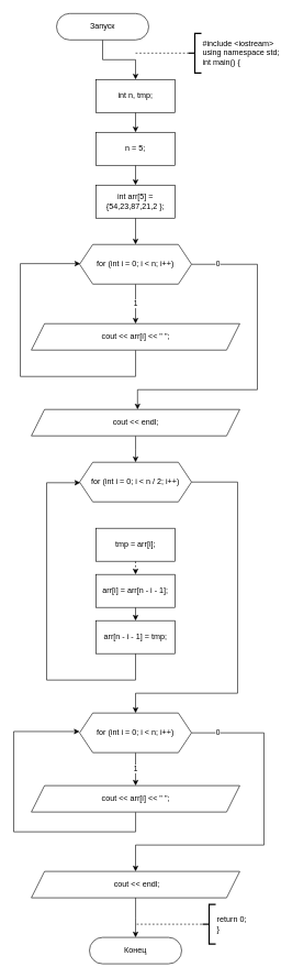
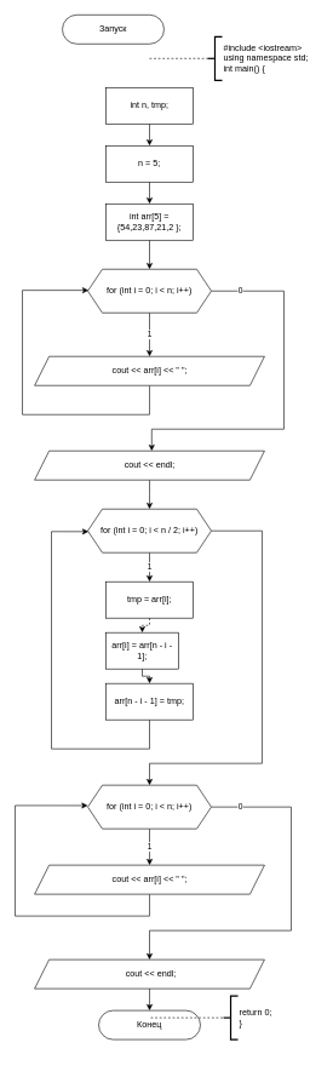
  <mxCell id="0" />
  <mxCell id="1" parent="0" />
- <mxCell id="2" style="edgeStyle=orthogonalEdgeStyle;rounded=0;orthogonalLoop=1;jettySize=auto;html=1;" parent="1" source="3" target="5" edge="1"><mxGeometry relative="1" as="geometry" /></mxCell>
  <mxCell id="3" value="Запуск" style="rounded=1;whiteSpace=wrap;html=1;arcSize=50;" parent="1" vertex="1"><mxGeometry x="85" y="20" width="140" height="40" as="geometry" /></mxCell>
  <mxCell id="4" style="edgeStyle=none;html=1;" parent="1" source="5" edge="1"><mxGeometry relative="1" as="geometry"><mxPoint x="205" y="200" as="targetPoint" /></mxGeometry></mxCell>
  <mxCell id="5" value="int n, tmp;" style="rounded=0;whiteSpace=wrap;html=1;" parent="1" vertex="1"><mxGeometry x="145" y="120" width="120" height="50" as="geometry" /></mxCell>
  <mxCell id="6" value="#include &amp;lt;iostream&amp;gt;&lt;br&gt;using namespace std;&lt;br&gt;int main() {" style="strokeWidth=2;html=1;shape=mxgraph.flowchart.annotation_2;align=left;labelPosition=right;pointerEvents=1;" parent="1" vertex="1"><mxGeometry x="285" y="50" width="20" height="60" as="geometry" /></mxCell>
  <mxCell id="7" value="" style="endArrow=none;dashed=1;html=1;entryX=0;entryY=0.5;entryDx=0;entryDy=0;entryPerimeter=0;" parent="1" target="6" edge="1"><mxGeometry width="50" height="50" relative="1" as="geometry"><mxPoint x="205" y="80" as="sourcePoint" /><mxPoint x="295" y="70" as="targetPoint" /></mxGeometry></mxCell>
- <mxCell id="8" value="Конец" style="rounded=1;whiteSpace=wrap;html=1;arcSize=50;" parent="1" vertex="1"><mxGeometry x="135" y="1420" width="140" height="40" as="geometry" /></mxCell>
+ <mxCell id="8" value="Конец" style="rounded=1;whiteSpace=wrap;html=1;arcSize=50;" parent="1" vertex="1"><mxGeometry x="135" y="1390" width="140" height="40" as="geometry" /></mxCell>
  <mxCell id="9" value="return 0;&lt;br&gt;}" style="strokeWidth=2;html=1;shape=mxgraph.flowchart.annotation_2;align=left;labelPosition=right;pointerEvents=1;" parent="1" vertex="1"><mxGeometry x="306.75" y="1370" width="20" height="60" as="geometry" /></mxCell>
  <mxCell id="10" value="" style="endArrow=none;dashed=1;html=1;entryX=0;entryY=0.5;entryDx=0;entryDy=0;entryPerimeter=0;" parent="1" edge="1"><mxGeometry width="50" height="50" relative="1" as="geometry"><mxPoint x="206.75" y="1400" as="sourcePoint" /><mxPoint x="306.75" y="1400" as="targetPoint" /></mxGeometry></mxCell>
  <mxCell id="11" style="edgeStyle=none;html=1;" parent="1" source="12" edge="1"><mxGeometry relative="1" as="geometry"><mxPoint x="205" y="280" as="targetPoint" /></mxGeometry></mxCell>
  <mxCell id="12" value="n = 5;" style="rounded=0;whiteSpace=wrap;html=1;" parent="1" vertex="1"><mxGeometry x="145" y="200" width="120" height="50" as="geometry" /></mxCell>
  <mxCell id="13" value="" style="edgeStyle=none;html=1;" parent="1" source="14" target="17" edge="1"><mxGeometry relative="1" as="geometry" /></mxCell>
  <mxCell id="14" value="int arr[5] = {54,23,87,21,2 };" style="rounded=0;whiteSpace=wrap;html=1;" parent="1" vertex="1"><mxGeometry x="145" y="280" width="120" height="50" as="geometry" /></mxCell>
  <mxCell id="15" value="1" style="edgeStyle=none;html=1;rounded=0;" edge="1" parent="1" source="17" target="19"><mxGeometry relative="1" as="geometry" /></mxCell>
  <mxCell id="16" value="0" style="edgeStyle=orthogonalEdgeStyle;rounded=0;html=1;" edge="1" parent="1" source="17" target="21"><mxGeometry x="-0.841" relative="1" as="geometry"><Array as="points"><mxPoint x="390" y="400" /><mxPoint x="390" y="590" /><mxPoint x="208" y="590" /></Array><mxPoint as="offset" /></mxGeometry></mxCell>
  <mxCell id="17" value="for (int i = 0; i &amp;lt; n; i++)" style="shape=hexagon;perimeter=hexagonPerimeter2;whiteSpace=wrap;html=1;fixedSize=1;" parent="1" vertex="1"><mxGeometry x="120" y="370" width="170" height="60" as="geometry" /></mxCell>
  <mxCell id="18" style="edgeStyle=orthogonalEdgeStyle;rounded=0;html=1;entryX=0.006;entryY=0.483;entryDx=0;entryDy=0;entryPerimeter=0;" edge="1" parent="1" source="19" target="17"><mxGeometry relative="1" as="geometry"><Array as="points"><mxPoint x="205" y="570" /><mxPoint x="30" y="570" /><mxPoint x="30" y="399" /></Array></mxGeometry></mxCell>
  <mxCell id="19" value="cout &amp;lt;&amp;lt; arr[i] &amp;lt;&amp;lt; &quot; &quot;;" style="shape=parallelogram;perimeter=parallelogramPerimeter;whiteSpace=wrap;html=1;fixedSize=1;" vertex="1" parent="1"><mxGeometry x="46.75" y="490" width="316.5" height="40" as="geometry" /></mxCell>
  <mxCell id="20" value="" style="edgeStyle=orthogonalEdgeStyle;rounded=0;html=1;" edge="1" parent="1" source="21" target="24"><mxGeometry relative="1" as="geometry" /></mxCell>
  <mxCell id="21" value="cout &amp;lt;&amp;lt; endl;" style="shape=parallelogram;perimeter=parallelogramPerimeter;whiteSpace=wrap;html=1;fixedSize=1;" vertex="1" parent="1"><mxGeometry x="46.75" y="620" width="316.5" height="40" as="geometry" /></mxCell>
+ <mxCell id="22" value="1" style="edgeStyle=orthogonalEdgeStyle;rounded=0;html=1;" edge="1" parent="1" source="24" target="26"><mxGeometry relative="1" as="geometry" /></mxCell>
  <mxCell id="23" style="edgeStyle=orthogonalEdgeStyle;rounded=0;html=1;" edge="1" parent="1" source="24" target="33"><mxGeometry relative="1" as="geometry"><Array as="points"><mxPoint x="360" y="730" /><mxPoint x="360" y="1050" /><mxPoint x="205" y="1050" /></Array></mxGeometry></mxCell>
  <mxCell id="24" value="for (int i = 0; i &amp;lt; n / 2; i++)" style="shape=hexagon;perimeter=hexagonPerimeter2;whiteSpace=wrap;html=1;fixedSize=1;" vertex="1" parent="1"><mxGeometry x="120" y="700" width="170" height="60" as="geometry" /></mxCell>
  <mxCell id="25" style="edgeStyle=orthogonalEdgeStyle;rounded=0;html=1;dashed=1;" edge="1" parent="1" source="26" target="28"><mxGeometry relative="1" as="geometry" /></mxCell>
  <mxCell id="26" value="tmp = arr[i];" style="rounded=0;whiteSpace=wrap;html=1;" vertex="1" parent="1"><mxGeometry x="145" y="800" width="120" height="50" as="geometry" /></mxCell>
  <mxCell id="27" style="edgeStyle=orthogonalEdgeStyle;rounded=0;html=1;" edge="1" parent="1" source="28" target="30"><mxGeometry relative="1" as="geometry" /></mxCell>
- <mxCell id="28" value="arr[i] = arr[n - i - 1];" style="rounded=0;whiteSpace=wrap;html=1;" vertex="1" parent="1"><mxGeometry x="145" y="870" width="120" height="50" as="geometry" /></mxCell>
+ <mxCell id="28" value="arr[i] = arr[n - i - 1];" style="rounded=0;whiteSpace=wrap;html=1;" vertex="1" parent="1"><mxGeometry x="145" y="870" width="100" height="50" as="geometry" /></mxCell>
  <mxCell id="29" style="edgeStyle=orthogonalEdgeStyle;rounded=0;html=1;entryX=0.006;entryY=0.517;entryDx=0;entryDy=0;entryPerimeter=0;" edge="1" parent="1" source="30" target="24"><mxGeometry relative="1" as="geometry"><Array as="points"><mxPoint x="205" y="1030" /><mxPoint x="70" y="1030" /><mxPoint x="70" y="731" /></Array></mxGeometry></mxCell>
  <mxCell id="30" value="arr[n - i - 1] = tmp;" style="rounded=0;whiteSpace=wrap;html=1;" vertex="1" parent="1"><mxGeometry x="145" y="940" width="120" height="50" as="geometry" /></mxCell>
  <mxCell id="31" value="1" style="edgeStyle=orthogonalEdgeStyle;rounded=0;html=1;" edge="1" parent="1" source="33" target="35"><mxGeometry relative="1" as="geometry" /></mxCell>
  <mxCell id="32" value="0" style="edgeStyle=orthogonalEdgeStyle;rounded=0;html=1;" edge="1" parent="1" source="33" target="37"><mxGeometry x="-0.845" relative="1" as="geometry"><Array as="points"><mxPoint x="400" y="1110" /><mxPoint x="400" y="1280" /><mxPoint x="205" y="1280" /></Array><mxPoint as="offset" /></mxGeometry></mxCell>
  <mxCell id="33" value="for (int i = 0; i &amp;lt; n; i++)" style="shape=hexagon;perimeter=hexagonPerimeter2;whiteSpace=wrap;html=1;fixedSize=1;" vertex="1" parent="1"><mxGeometry x="120" y="1080" width="170" height="60" as="geometry" /></mxCell>
  <mxCell id="34" style="edgeStyle=orthogonalEdgeStyle;rounded=0;html=1;entryX=0;entryY=0.467;entryDx=0;entryDy=0;entryPerimeter=0;" edge="1" parent="1" source="35" target="33"><mxGeometry relative="1" as="geometry"><Array as="points"><mxPoint x="205" y="1260" /><mxPoint x="20" y="1260" /><mxPoint x="20" y="1108" /></Array></mxGeometry></mxCell>
  <mxCell id="35" value="cout &amp;lt;&amp;lt; arr[i] &amp;lt;&amp;lt; &quot; &quot;;" style="shape=parallelogram;perimeter=parallelogramPerimeter;whiteSpace=wrap;html=1;fixedSize=1;" vertex="1" parent="1"><mxGeometry x="46.75" y="1190" width="316.5" height="40" as="geometry" /></mxCell>
  <mxCell id="36" style="edgeStyle=orthogonalEdgeStyle;rounded=0;html=1;" edge="1" parent="1" source="37" target="8"><mxGeometry relative="1" as="geometry" /></mxCell>
  <mxCell id="37" value="&amp;nbsp;cout &amp;lt;&amp;lt; endl;" style="shape=parallelogram;perimeter=parallelogramPerimeter;whiteSpace=wrap;html=1;fixedSize=1;" vertex="1" parent="1"><mxGeometry x="46.75" y="1320" width="316.5" height="40" as="geometry" /></mxCell>
